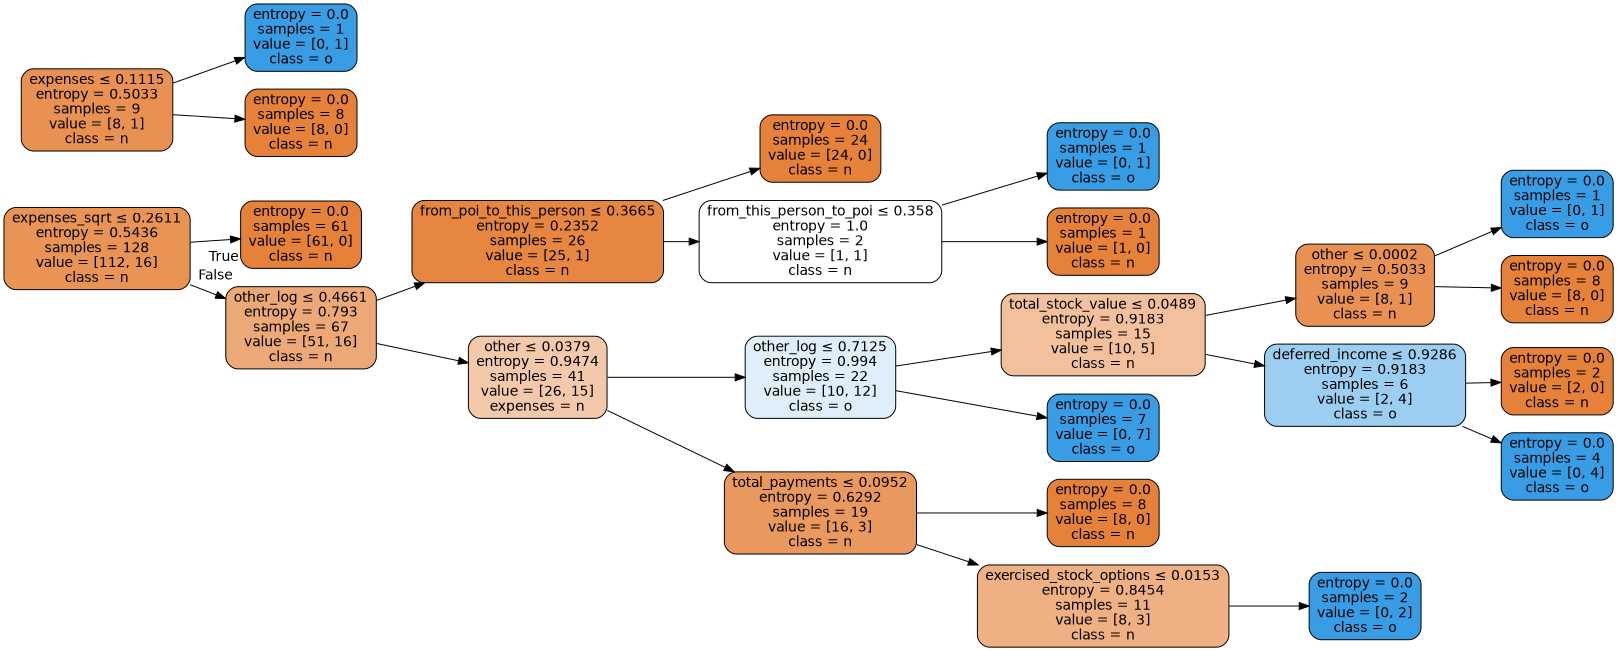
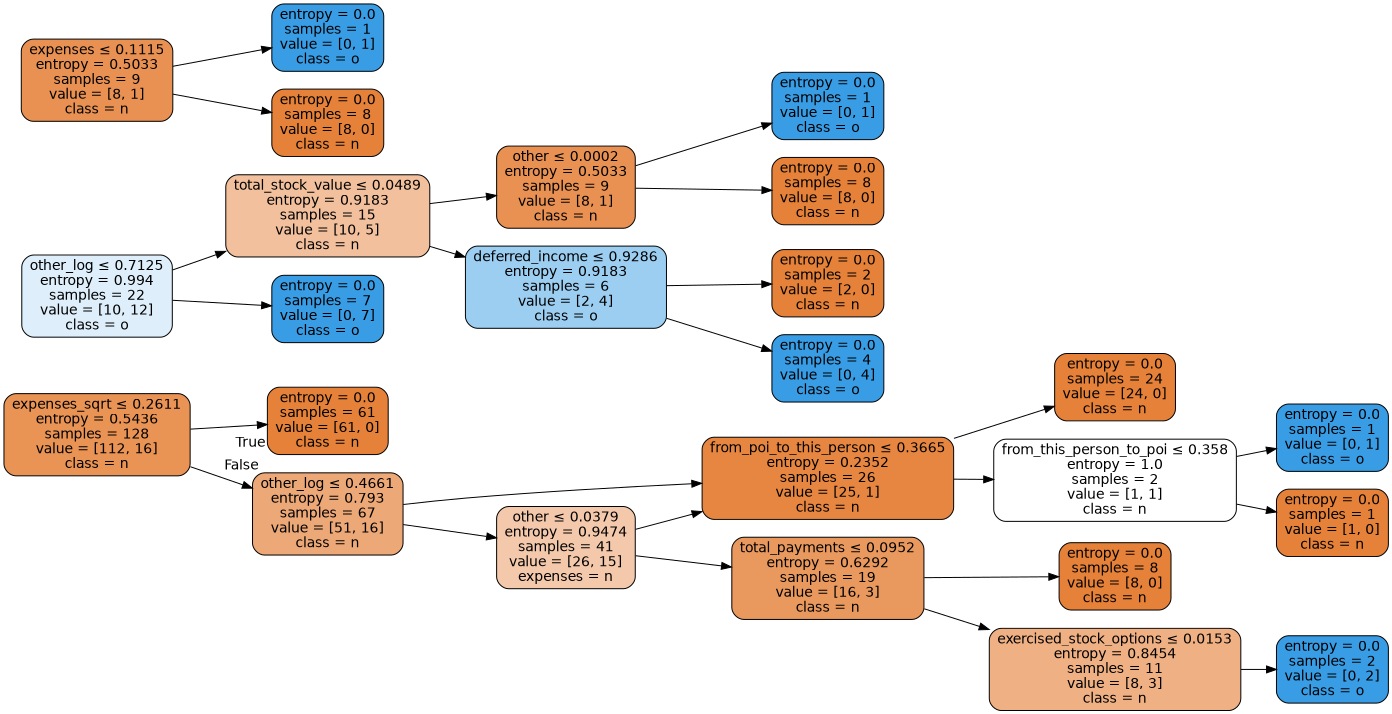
  digraph {
    rankdir=LR
    node [color=black fillcolor="#e58139ff" fontname=helvetica shape=box style="filled, rounded"]
    edge [fontname=helvetica]
    n1 [fillcolor="#e58139db" label=<expenses_sqrt &le; 0.2611<br/>entropy = 0.5436<br/>samples = 128<br/>value = [112, 16]<br/>class = n>]
    n2 [label=<entropy = 0.0<br/>samples = 61<br/>value = [61, 0]<br/>class = n>]
    n3 [fillcolor="#e58139af" label=<other_log &le; 0.4661<br/>entropy = 0.793<br/>samples = 67<br/>value = [51, 16]<br/>class = n>]
    n4 [fillcolor="#e58139f5" label=<from_poi_to_this_person &le; 0.3665<br/>entropy = 0.2352<br/>samples = 26<br/>value = [25, 1]<br/>class = n>]
    n5 [fillcolor="#e581396c" label=<other &le; 0.0379<br/>entropy = 0.9474<br/>samples = 41<br/>value = [26, 15]<br/>expenses = n>]
    n6 [label=<entropy = 0.0<br/>samples = 24<br/>value = [24, 0]<br/>class = n>]
    n7 [fillcolor="#e5813900" label=<from_this_person_to_poi &le; 0.358<br/>entropy = 1.0<br/>samples = 2<br/>value = [1, 1]<br/>class = n>]
    n8 [fillcolor="#399de52a" label=<other_log &le; 0.7125<br/>entropy = 0.994<br/>samples = 22<br/>value = [10, 12]<br/>class = o>]
    n9 [fillcolor="#e58139cf" label=<total_payments &le; 0.0952<br/>entropy = 0.6292<br/>samples = 19<br/>value = [16, 3]<br/>class = n>]
    n10 [fillcolor="#399de5ff" label=<entropy = 0.0<br/>samples = 1<br/>value = [0, 1]<br/>class = o>]
    n11 [label=<entropy = 0.0<br/>samples = 1<br/>value = [1, 0]<br/>class = n>]
    n12 [fillcolor="#e581397f" label=<total_stock_value &le; 0.0489<br/>entropy = 0.9183<br/>samples = 15<br/>value = [10, 5]<br/>class = n>]
    n13 [fillcolor="#399de5ff" label=<entropy = 0.0<br/>samples = 7<br/>value = [0, 7]<br/>class = o>]
    n14 [label=<entropy = 0.0<br/>samples = 8<br/>value = [8, 0]<br/>class = n>]
    n15 [fillcolor="#e581399f" label=<exercised_stock_options &le; 0.0153<br/>entropy = 0.8454<br/>samples = 11<br/>value = [8, 3]<br/>class = n>]
    n16 [fillcolor="#e58139df" label=<other &le; 0.0002<br/>entropy = 0.5033<br/>samples = 9<br/>value = [8, 1]<br/>class = n>]
    n17 [fillcolor="#399de57f" label=<deferred_income &le; 0.9286<br/>entropy = 0.9183<br/>samples = 6<br/>value = [2, 4]<br/>class = o>]
    n18 [fillcolor="#399de5ff" label=<entropy = 0.0<br/>samples = 1<br/>value = [0, 1]<br/>class = o>]
    n19 [label=<entropy = 0.0<br/>samples = 8<br/>value = [8, 0]<br/>class = n>]
    n20 [label=<entropy = 0.0<br/>samples = 2<br/>value = [2, 0]<br/>class = n>]
    n21 [fillcolor="#399de5ff" label=<entropy = 0.0<br/>samples = 4<br/>value = [0, 4]<br/>class = o>]
    n22 [fillcolor="#399de5ff" label=<entropy = 0.0<br/>samples = 2<br/>value = [0, 2]<br/>class = o>]
    n23 [fillcolor="#e58139df" label=<expenses &le; 0.1115<br/>entropy = 0.5033<br/>samples = 9<br/>value = [8, 1]<br/>class = n>]
    n24 [fillcolor="#399de5ff" label=<entropy = 0.0<br/>samples = 1<br/>value = [0, 1]<br/>class = o>]
    n25 [label=<entropy = 0.0<br/>samples = 8<br/>value = [8, 0]<br/>class = n>]
    n1 -> n2 [headlabel=True labelangle=45 labeldistance=2.5]
    n1 -> n3 [headlabel=False labelangle=-45 labeldistance=2.5]
    n3 -> n4
    n3 -> n5
    n4 -> n6
    n4 -> n7
-   n5 -> n8
+   n5 -> n4
    n5 -> n9
    n7 -> n10
    n7 -> n11
    n8 -> n12
    n8 -> n13
    n9 -> n14
    n9 -> n15
    n12 -> n16
    n12 -> n17
    n15 -> n22
    n16 -> n18
    n16 -> n19
    n17 -> n20
    n17 -> n21
    n23 -> n24
    n23 -> n25
  }
